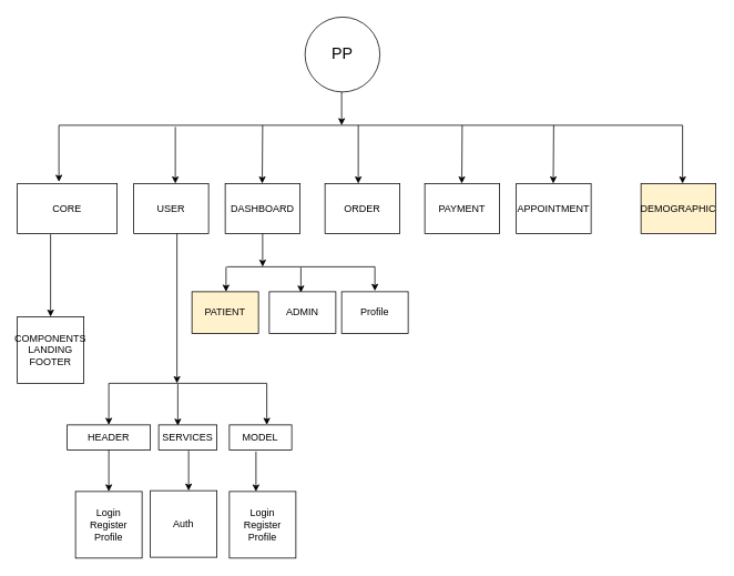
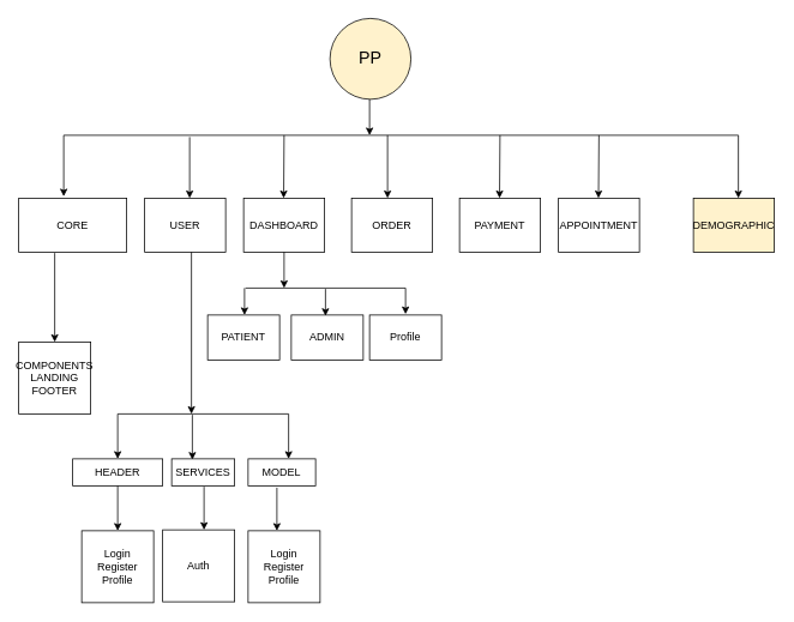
  <mxCell id="0" />
  <mxCell id="1" parent="0" />
- <mxCell id="2" value="&lt;font style=&quot;font-size: 19px&quot;&gt;PP&lt;/font&gt;" style="ellipse;whiteSpace=wrap;html=1;aspect=fixed;" vertex="1" parent="1"><mxGeometry x="366" y="20" width="90" height="90" as="geometry" /></mxCell>
+ <mxCell id="2" value="&lt;font style=&quot;font-size: 19px&quot;&gt;PP&lt;/font&gt;" style="ellipse;whiteSpace=wrap;html=1;aspect=fixed;fillColor=#fff2cc;" vertex="1" parent="1"><mxGeometry x="366" y="20" width="90" height="90" as="geometry" /></mxCell>
  <mxCell id="3" value="CORE" style="rounded=0;whiteSpace=wrap;html=1;" vertex="1" parent="1"><mxGeometry x="20" y="220" width="120" height="60" as="geometry" /></mxCell>
  <mxCell id="4" value="" style="endArrow=none;html=1;" edge="1" parent="1"><mxGeometry width="50" height="50" relative="1" as="geometry"><mxPoint x="70" y="150" as="sourcePoint" /><mxPoint x="820" y="150" as="targetPoint" /></mxGeometry></mxCell>
  <mxCell id="5" value="USER" style="rounded=0;whiteSpace=wrap;html=1;" vertex="1" parent="1"><mxGeometry x="160" y="220" width="90" height="60" as="geometry" /></mxCell>
  <mxCell id="6" value="" style="endArrow=classic;html=1;" edge="1" parent="1"><mxGeometry width="50" height="50" relative="1" as="geometry"><mxPoint x="410" y="110" as="sourcePoint" /><mxPoint x="410" y="150" as="targetPoint" /></mxGeometry></mxCell>
  <mxCell id="7" value="" style="endArrow=classic;html=1;" edge="1" parent="1"><mxGeometry width="50" height="50" relative="1" as="geometry"><mxPoint x="70" y="150" as="sourcePoint" /><mxPoint x="70" y="218" as="targetPoint" /></mxGeometry></mxCell>
  <mxCell id="8" value="" style="endArrow=classic;html=1;" edge="1" parent="1"><mxGeometry width="50" height="50" relative="1" as="geometry"><mxPoint x="210" y="152" as="sourcePoint" /><mxPoint x="210" y="220" as="targetPoint" /></mxGeometry></mxCell>
  <mxCell id="9" value="DASHBOARD" style="rounded=0;whiteSpace=wrap;html=1;" vertex="1" parent="1"><mxGeometry x="270" y="220" width="90" height="60" as="geometry" /></mxCell>
  <mxCell id="10" value="" style="endArrow=classic;html=1;" edge="1" parent="1"><mxGeometry width="50" height="50" relative="1" as="geometry"><mxPoint x="315" y="150" as="sourcePoint" /><mxPoint x="314.5" y="220" as="targetPoint" /></mxGeometry></mxCell>
  <mxCell id="11" value="ORDER" style="rounded=0;whiteSpace=wrap;html=1;" vertex="1" parent="1"><mxGeometry x="390" y="220" width="90" height="60" as="geometry" /></mxCell>
  <mxCell id="12" value="" style="endArrow=classic;html=1;" edge="1" parent="1"><mxGeometry width="50" height="50" relative="1" as="geometry"><mxPoint x="430" y="150" as="sourcePoint" /><mxPoint x="430" y="220" as="targetPoint" /></mxGeometry></mxCell>
  <mxCell id="13" value="PAYMENT" style="rounded=0;whiteSpace=wrap;html=1;" vertex="1" parent="1"><mxGeometry x="510" y="220" width="90" height="60" as="geometry" /></mxCell>
  <mxCell id="14" value="" style="endArrow=classic;html=1;" edge="1" parent="1"><mxGeometry width="50" height="50" relative="1" as="geometry"><mxPoint x="555" y="150" as="sourcePoint" /><mxPoint x="554.5" y="220" as="targetPoint" /></mxGeometry></mxCell>
  <mxCell id="15" value="APPOINTMENT" style="rounded=0;whiteSpace=wrap;html=1;" vertex="1" parent="1"><mxGeometry x="620" y="220" width="90" height="60" as="geometry" /></mxCell>
  <mxCell id="16" value="" style="endArrow=classic;html=1;" edge="1" parent="1"><mxGeometry width="50" height="50" relative="1" as="geometry"><mxPoint x="665" y="150" as="sourcePoint" /><mxPoint x="664.5" y="220" as="targetPoint" /></mxGeometry></mxCell>
  <mxCell id="17" value="DEMOGRAPHIC" style="rounded=0;whiteSpace=wrap;html=1;fillColor=#fff2cc;" vertex="1" parent="1"><mxGeometry x="770" y="220" width="90" height="60" as="geometry" /></mxCell>
  <mxCell id="18" value="" style="endArrow=classic;html=1;" edge="1" parent="1"><mxGeometry width="50" height="50" relative="1" as="geometry"><mxPoint x="820" y="150" as="sourcePoint" /><mxPoint x="820" y="220" as="targetPoint" /></mxGeometry></mxCell>
  <mxCell id="19" value="" style="endArrow=classic;html=1;exitX=0.5;exitY=1;exitDx=0;exitDy=0;" edge="1" parent="1" source="9"><mxGeometry width="50" height="50" relative="1" as="geometry"><mxPoint x="410" y="350" as="sourcePoint" /><mxPoint x="315" y="320" as="targetPoint" /><Array as="points"><mxPoint x="315" y="280" /></Array></mxGeometry></mxCell>
- <mxCell id="20" value="PATIENT" style="rounded=0;whiteSpace=wrap;html=1;fillColor=#fff2cc;" vertex="1" parent="1"><mxGeometry x="230" y="350" width="80" height="50" as="geometry" /></mxCell>
+ <mxCell id="20" value="PATIENT" style="rounded=0;whiteSpace=wrap;html=1;" vertex="1" parent="1"><mxGeometry x="230" y="350" width="80" height="50" as="geometry" /></mxCell>
  <mxCell id="21" value="" style="endArrow=none;html=1;" edge="1" parent="1"><mxGeometry width="50" height="50" relative="1" as="geometry"><mxPoint x="272" y="320" as="sourcePoint" /><mxPoint x="450" y="320" as="targetPoint" /></mxGeometry></mxCell>
  <mxCell id="22" value="" style="endArrow=classic;html=1;" edge="1" parent="1"><mxGeometry width="50" height="50" relative="1" as="geometry"><mxPoint x="271" y="320" as="sourcePoint" /><mxPoint x="271" y="350" as="targetPoint" /></mxGeometry></mxCell>
  <mxCell id="23" value="ADMIN" style="rounded=0;whiteSpace=wrap;html=1;" vertex="1" parent="1"><mxGeometry x="323" y="350" width="80" height="50" as="geometry" /></mxCell>
  <mxCell id="24" value="" style="endArrow=classic;html=1;" edge="1" parent="1"><mxGeometry width="50" height="50" relative="1" as="geometry"><mxPoint x="361" y="321" as="sourcePoint" /><mxPoint x="361" y="351" as="targetPoint" /></mxGeometry></mxCell>
  <mxCell id="25" value="Profile" style="rounded=0;whiteSpace=wrap;html=1;" vertex="1" parent="1"><mxGeometry x="410" y="350" width="80" height="50" as="geometry" /></mxCell>
  <mxCell id="26" value="" style="endArrow=classic;html=1;" edge="1" parent="1"><mxGeometry width="50" height="50" relative="1" as="geometry"><mxPoint x="450" y="320" as="sourcePoint" /><mxPoint x="450" y="349" as="targetPoint" /></mxGeometry></mxCell>
  <mxCell id="27" value="COMPONENTS&lt;br&gt;LANDING&lt;br&gt;FOOTER" style="whiteSpace=wrap;html=1;aspect=fixed;" vertex="1" parent="1"><mxGeometry x="20" y="380" width="80" height="80" as="geometry" /></mxCell>
  <mxCell id="28" value="" style="endArrow=classic;html=1;" edge="1" parent="1"><mxGeometry width="50" height="50" relative="1" as="geometry"><mxPoint x="60" y="281" as="sourcePoint" /><mxPoint x="60" y="380" as="targetPoint" /></mxGeometry></mxCell>
  <mxCell id="29" value="" style="endArrow=classic;html=1;" edge="1" parent="1"><mxGeometry width="50" height="50" relative="1" as="geometry"><mxPoint x="212" y="280" as="sourcePoint" /><mxPoint x="212" y="460" as="targetPoint" /></mxGeometry></mxCell>
  <mxCell id="30" value="" style="endArrow=none;html=1;" edge="1" parent="1"><mxGeometry width="50" height="50" relative="1" as="geometry"><mxPoint x="130" y="460" as="sourcePoint" /><mxPoint x="320" y="460" as="targetPoint" /></mxGeometry></mxCell>
  <mxCell id="31" value="" style="endArrow=classic;html=1;" edge="1" parent="1"><mxGeometry width="50" height="50" relative="1" as="geometry"><mxPoint x="130" y="460" as="sourcePoint" /><mxPoint x="130" y="510" as="targetPoint" /></mxGeometry></mxCell>
  <mxCell id="32" value="HEADER" style="rounded=0;whiteSpace=wrap;html=1;" vertex="1" parent="1"><mxGeometry x="80" y="510" width="100" height="30" as="geometry" /></mxCell>
  <mxCell id="33" value="" style="endArrow=classic;html=1;" edge="1" parent="1"><mxGeometry width="50" height="50" relative="1" as="geometry"><mxPoint x="213" y="461" as="sourcePoint" /><mxPoint x="213" y="511" as="targetPoint" /></mxGeometry></mxCell>
  <mxCell id="34" value="SERVICES" style="rounded=0;whiteSpace=wrap;html=1;" vertex="1" parent="1"><mxGeometry x="190" y="510" width="70" height="30" as="geometry" /></mxCell>
  <mxCell id="35" value="MODEL" style="rounded=0;whiteSpace=wrap;html=1;" vertex="1" parent="1"><mxGeometry x="275" y="510" width="75" height="30" as="geometry" /></mxCell>
  <mxCell id="36" value="" style="endArrow=classic;html=1;" edge="1" parent="1"><mxGeometry width="50" height="50" relative="1" as="geometry"><mxPoint x="320" y="460" as="sourcePoint" /><mxPoint x="320" y="510" as="targetPoint" /></mxGeometry></mxCell>
  <mxCell id="37" value="" style="endArrow=classic;html=1;exitX=0.5;exitY=1;exitDx=0;exitDy=0;" edge="1" parent="1" source="32"><mxGeometry width="50" height="50" relative="1" as="geometry"><mxPoint x="410" y="640" as="sourcePoint" /><mxPoint x="130" y="590" as="targetPoint" /></mxGeometry></mxCell>
  <mxCell id="38" value="Login&lt;br&gt;Register&lt;br&gt;Profile" style="whiteSpace=wrap;html=1;aspect=fixed;" vertex="1" parent="1"><mxGeometry x="90" y="590" width="80" height="80" as="geometry" /></mxCell>
  <mxCell id="39" value="" style="endArrow=classic;html=1;exitX=0.42;exitY=1.067;exitDx=0;exitDy=0;exitPerimeter=0;" edge="1" parent="1"><mxGeometry width="50" height="50" relative="1" as="geometry"><mxPoint x="226" y="541.01" as="sourcePoint" /><mxPoint x="226" y="589" as="targetPoint" /></mxGeometry></mxCell>
  <mxCell id="40" value="Auth" style="whiteSpace=wrap;html=1;aspect=fixed;" vertex="1" parent="1"><mxGeometry x="180" y="589" width="80" height="80" as="geometry" /></mxCell>
  <mxCell id="41" value="Login&lt;br&gt;Register&lt;br&gt;Profile" style="whiteSpace=wrap;html=1;aspect=fixed;" vertex="1" parent="1"><mxGeometry x="275" y="590" width="80" height="80" as="geometry" /></mxCell>
  <mxCell id="42" value="" style="endArrow=classic;html=1;exitX=0.427;exitY=1.1;exitDx=0;exitDy=0;exitPerimeter=0;entryX=0.4;entryY=0.013;entryDx=0;entryDy=0;entryPerimeter=0;" edge="1" parent="1"><mxGeometry width="50" height="50" relative="1" as="geometry"><mxPoint x="307.025" y="542" as="sourcePoint" /><mxPoint x="307" y="590.04" as="targetPoint" /></mxGeometry></mxCell>
